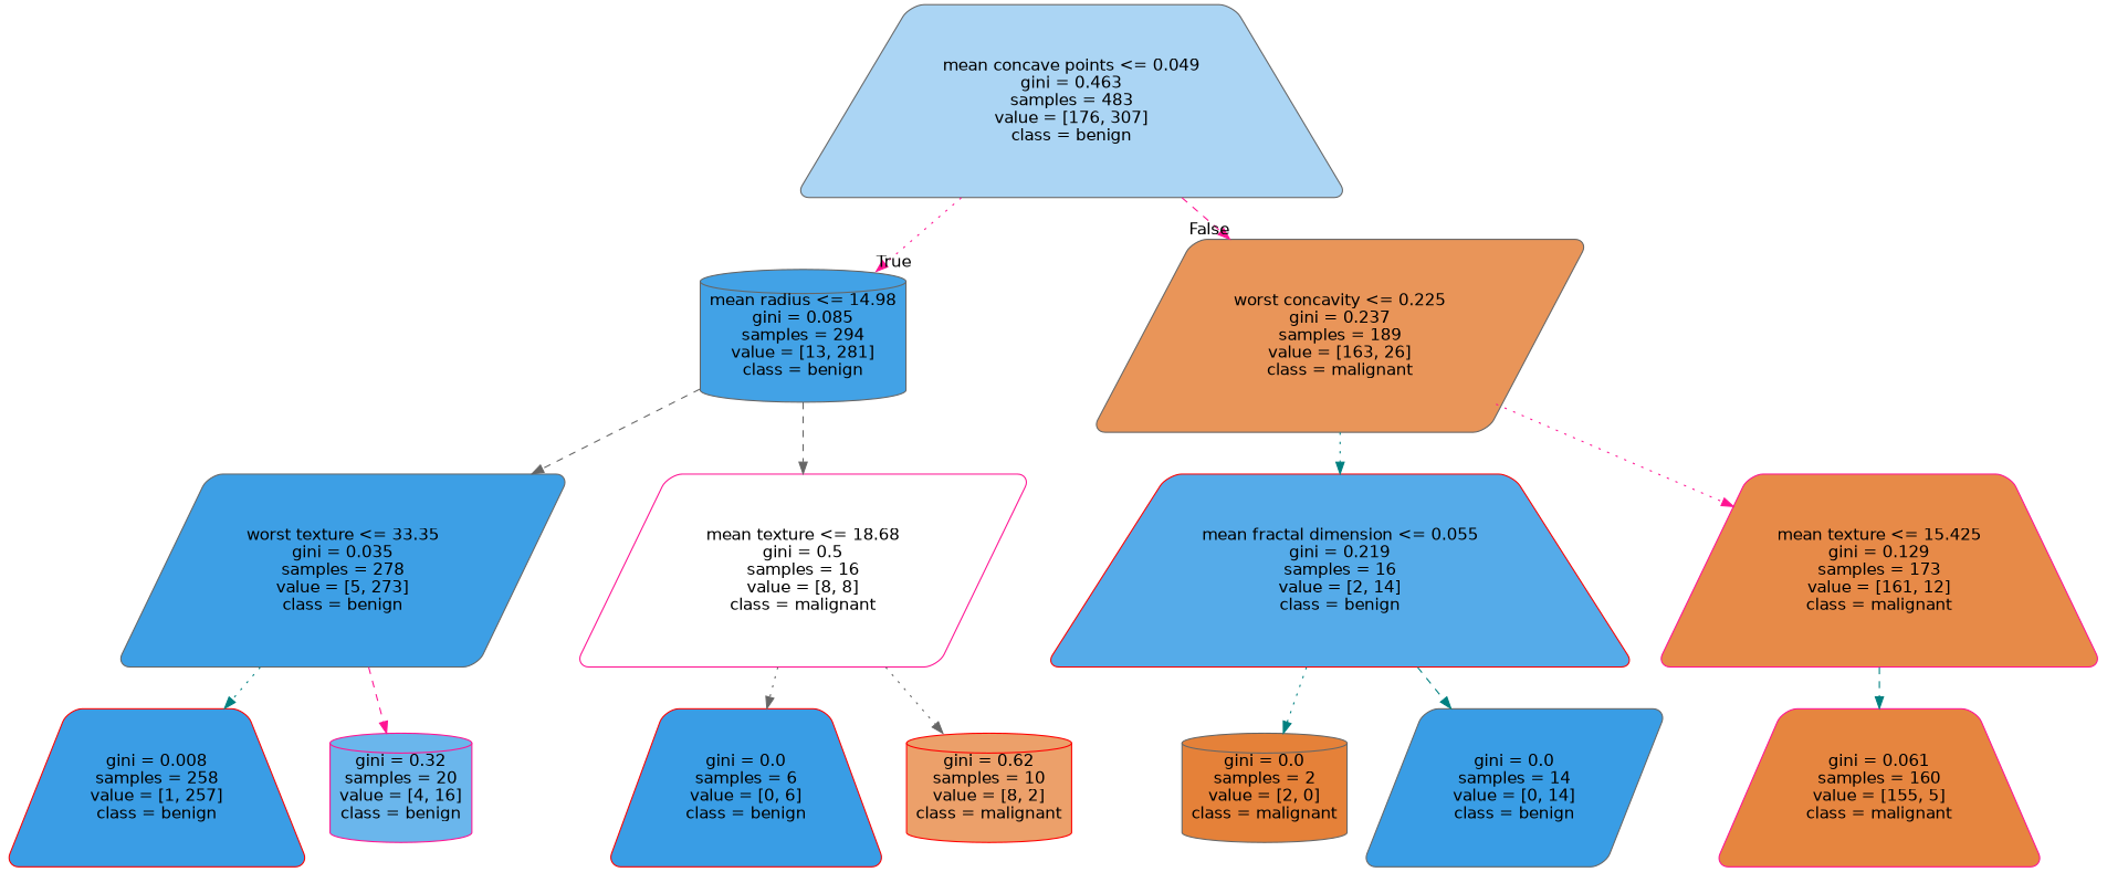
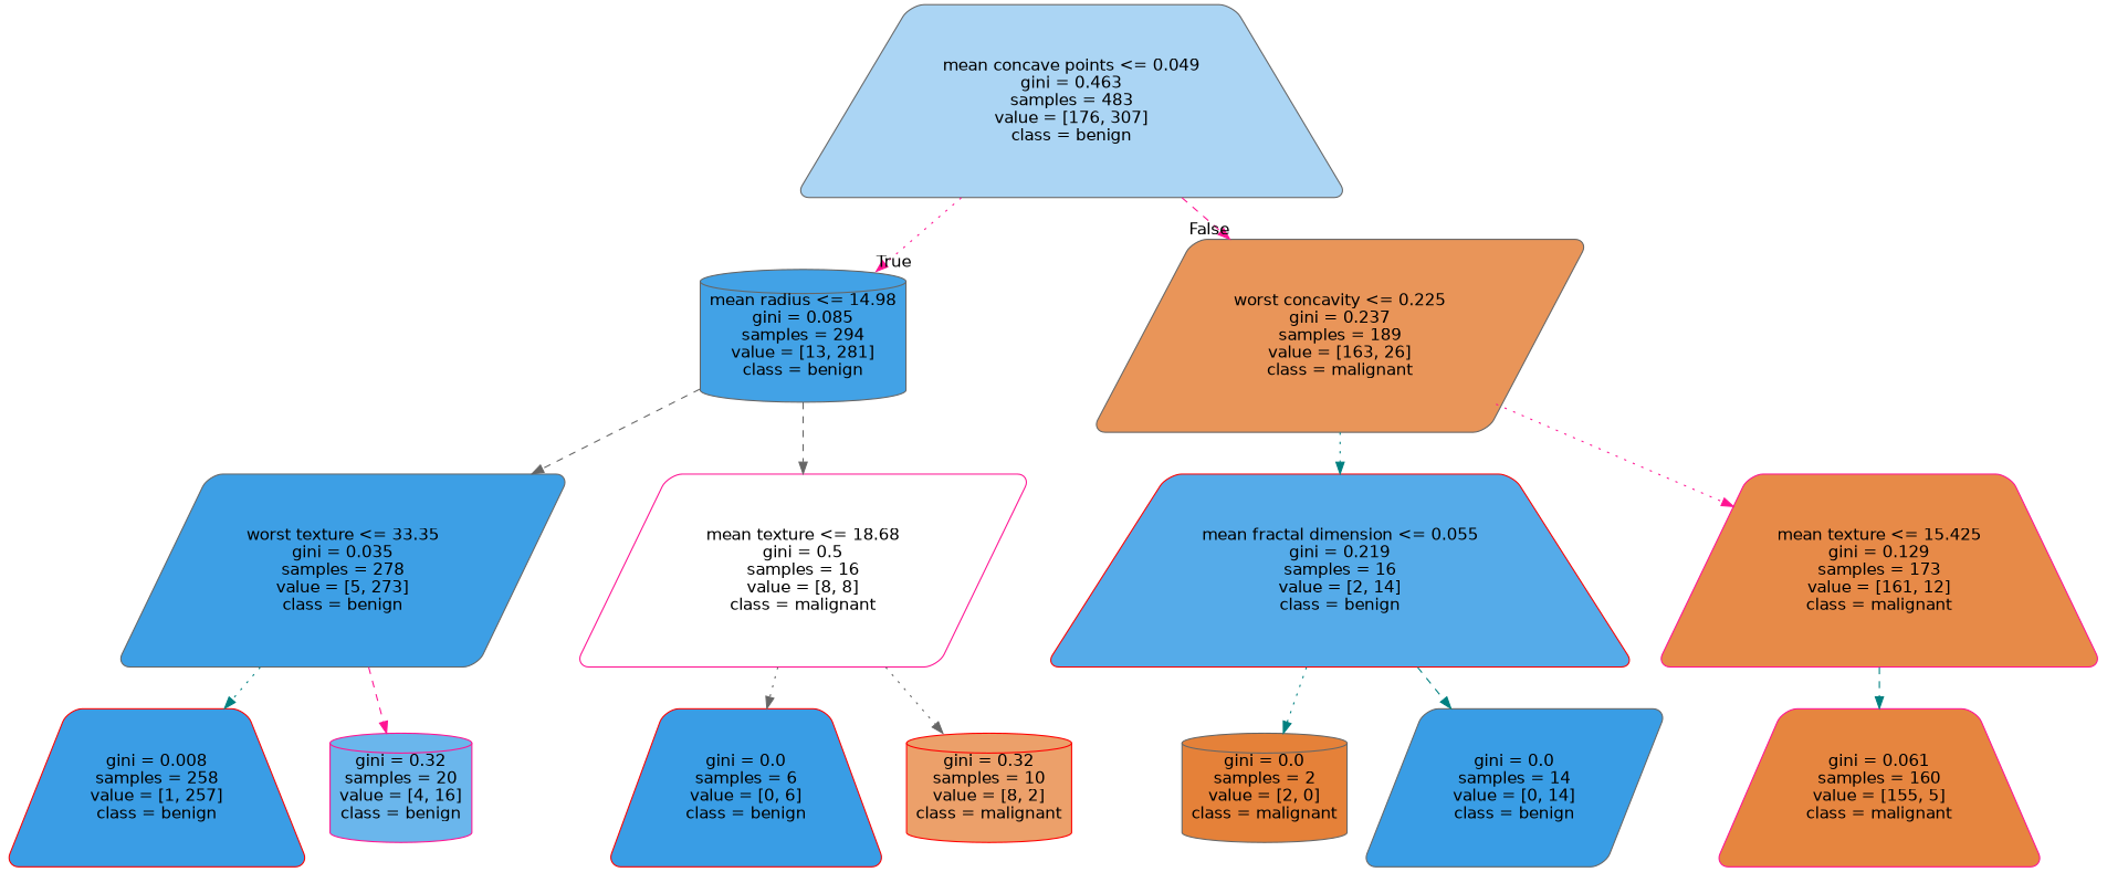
  digraph {
    node [color=gray40 fillcolor="#399de5" fontname=helvetica shape=trapezium style="filled, rounded"]
    edge [color=teal fontname=helvetica style=dotted]
    n1 [fillcolor="#abd5f4" label="mean concave points <= 0.049\ngini = 0.463\nsamples = 483\nvalue = [176, 307]\nclass = benign"]
    n2 [fillcolor="#42a2e6" label="mean radius <= 14.98\ngini = 0.085\nsamples = 294\nvalue = [13, 281]\nclass = benign" shape=cylinder]
    n3 [fillcolor="#e99559" label="worst concavity <= 0.225\ngini = 0.237\nsamples = 189\nvalue = [163, 26]\nclass = malignant" shape=parallelogram]
    n4 [fillcolor="#3d9fe5" label="worst texture <= 33.35\ngini = 0.035\nsamples = 278\nvalue = [5, 273]\nclass = benign" shape=parallelogram]
    n5 [color=deeppink fillcolor="#ffffff" label="mean texture <= 18.68\ngini = 0.5\nsamples = 16\nvalue = [8, 8]\nclass = malignant" shape=parallelogram]
    n6 [color=red fillcolor="#55abe9" label="mean fractal dimension <= 0.055\ngini = 0.219\nsamples = 16\nvalue = [2, 14]\nclass = benign"]
    n7 [color=deeppink fillcolor="#e78a48" label="mean texture <= 15.425\ngini = 0.129\nsamples = 173\nvalue = [161, 12]\nclass = malignant"]
    n8 [color=red fillcolor="#3a9de5" label="gini = 0.008\nsamples = 258\nvalue = [1, 257]\nclass = benign"]
    n9 [color=deeppink fillcolor="#6ab6ec" label="gini = 0.32\nsamples = 20\nvalue = [4, 16]\nclass = benign" shape=cylinder]
    n10 [color=red label="gini = 0.0\nsamples = 6\nvalue = [0, 6]\nclass = benign"]
-   n11 [color=red fillcolor="#eca06a" label="gini = 0.62\nsamples = 10\nvalue = [8, 2]\nclass = malignant" shape=cylinder]
+   n11 [color=red fillcolor="#eca06a" label="gini = 0.32\nsamples = 10\nvalue = [8, 2]\nclass = malignant" shape=cylinder]
    n12 [fillcolor="#e58139" label="gini = 0.0\nsamples = 2\nvalue = [2, 0]\nclass = malignant" shape=cylinder]
    n13 [label="gini = 0.0\nsamples = 14\nvalue = [0, 14]\nclass = benign" shape=parallelogram]
    n14 [color=deeppink fillcolor="#e6853f" label="gini = 0.061\nsamples = 160\nvalue = [155, 5]\nclass = malignant"]
    n1 -> n2 [color=deeppink headlabel=True labelangle=45 labeldistance=2.5]
    n1 -> n3 [color=deeppink headlabel=False labelangle=-45 labeldistance=2.5 style=dashed]
    n2 -> n4 [color=gray40 style=dashed]
    n2 -> n5 [color=gray40 style=dashed]
    n3 -> n6
    n3 -> n7 [color=deeppink]
    n4 -> n8
    n4 -> n9 [color=deeppink style=dashed]
    n5 -> n10 [color=gray40]
    n5 -> n11 [color=gray40]
    n6 -> n12
    n6 -> n13 [style=dashed]
    n7 -> n14 [style=dashed]
  }
